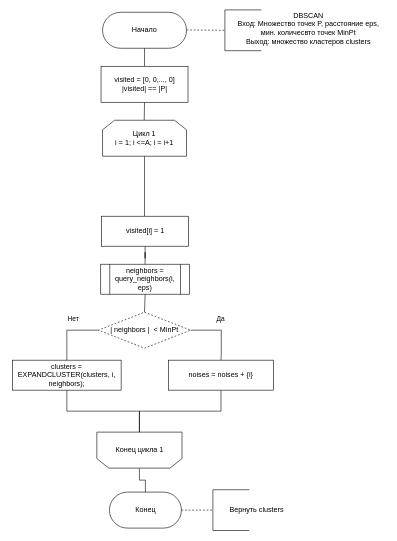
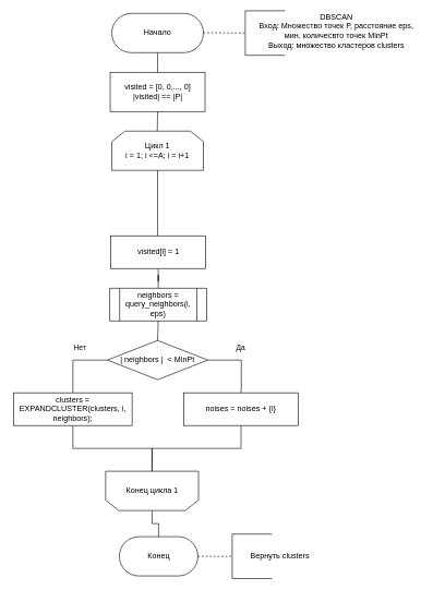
  <mxCell id="0" />
  <mxCell id="1" parent="0" />
  <mxCell id="2" value="Начало" style="rounded=1;whiteSpace=wrap;html=1;arcSize=50;" parent="1" vertex="1"><mxGeometry x="170" y="20" width="140" height="60" as="geometry" /></mxCell>
  <mxCell id="3" value="DBSCAN&lt;br&gt;Вход: Множество точек P, расстояние eps, мин. количесвто точек MinPt&lt;br&gt;Выход: множество кластеров clusters" style="text;html=1;strokeColor=none;fillColor=none;align=center;verticalAlign=middle;whiteSpace=wrap;rounded=0;" parent="1" vertex="1"><mxGeometry x="388" y="27" width="250.5" height="40" as="geometry" /></mxCell>
  <mxCell id="4" value="Цикл 1&lt;br&gt;i = 1; i &amp;lt;=A; i = i+1" style="shape=loopLimit;whiteSpace=wrap;html=1;" parent="1" vertex="1"><mxGeometry x="170" y="200" width="140" height="60" as="geometry" /></mxCell>
  <mxCell id="5" value="" style="endArrow=none;html=1;entryX=0.5;entryY=0;entryDx=0;entryDy=0;exitX=0.5;exitY=1;exitDx=0;exitDy=0;" parent="1" source="4" edge="1"><mxGeometry width="50" height="50" relative="1" as="geometry"><mxPoint x="49" y="425" as="sourcePoint" /><mxPoint x="240" y="360" as="targetPoint" /></mxGeometry></mxCell>
  <mxCell id="6" value="Конец" style="rounded=1;whiteSpace=wrap;html=1;arcSize=50;" parent="1" vertex="1"><mxGeometry x="181.5" y="820" width="120" height="60" as="geometry" /></mxCell>
  <mxCell id="7" value="Вернуть clusters" style="text;html=1;resizable=0;points=[];autosize=1;align=left;verticalAlign=top;spacingTop=-4;" parent="1" vertex="1"><mxGeometry x="380" y="840" width="110" height="20" as="geometry" /></mxCell>
  <mxCell id="8" value="" style="edgeStyle=orthogonalEdgeStyle;rounded=0;orthogonalLoop=1;jettySize=auto;html=1;endArrow=none;endFill=0;" edge="1" parent="1" source="9" target="6"><mxGeometry relative="1" as="geometry" /></mxCell>
  <mxCell id="9" value="Конец цикла 1" style="shape=loopLimit;whiteSpace=wrap;html=1;direction=west;" parent="1" vertex="1"><mxGeometry x="160.5" y="720" width="142" height="60" as="geometry" /></mxCell>
  <mxCell id="10" value="" style="endArrow=none;dashed=1;html=1;exitX=1;exitY=0.5;exitDx=0;exitDy=0;entryX=0.5;entryY=1;entryDx=0;entryDy=0;" parent="1" source="6" target="13" edge="1"><mxGeometry width="50" height="50" relative="1" as="geometry"><mxPoint x="273.5" y="600" as="sourcePoint" /><mxPoint x="353.5" y="970" as="targetPoint" /></mxGeometry></mxCell>
  <mxCell id="11" value="" style="shape=partialRectangle;whiteSpace=wrap;html=1;bottom=1;right=1;left=1;top=0;fillColor=none;routingCenterX=-0.5;rotation=90;" parent="1" vertex="1"><mxGeometry x="370" y="20" width="68" height="60" as="geometry" /></mxCell>
  <mxCell id="12" value="" style="endArrow=none;dashed=1;html=1;entryX=0.5;entryY=1;entryDx=0;entryDy=0;" parent="1" target="11" edge="1"><mxGeometry width="50" height="50" relative="1" as="geometry"><mxPoint x="310" y="49.5" as="sourcePoint" /><mxPoint x="350" y="50" as="targetPoint" /></mxGeometry></mxCell>
  <mxCell id="13" value="" style="shape=partialRectangle;whiteSpace=wrap;html=1;bottom=1;right=1;left=1;top=0;fillColor=none;routingCenterX=-0.5;rotation=90;" parent="1" vertex="1"><mxGeometry x="350" y="820" width="68" height="60" as="geometry" /></mxCell>
  <mxCell id="14" value="" style="endArrow=none;html=1;entryX=0.5;entryY=1;entryDx=0;entryDy=0;" parent="1" edge="1"><mxGeometry width="50" height="50" relative="1" as="geometry"><mxPoint x="239.5" y="200" as="sourcePoint" /><mxPoint x="240" y="170" as="targetPoint" /></mxGeometry></mxCell>
  <mxCell id="15" value="" style="endArrow=none;html=1;entryX=0.5;entryY=1;entryDx=0;entryDy=0;" parent="1" target="2" edge="1"><mxGeometry width="50" height="50" relative="1" as="geometry"><mxPoint x="240" y="110" as="sourcePoint" /><mxPoint x="140" y="100" as="targetPoint" /></mxGeometry></mxCell>
  <mxCell id="16" value="neighbors = query_neighbors(i, eps)" style="shape=process;whiteSpace=wrap;html=1;backgroundOutline=1;" parent="1" vertex="1"><mxGeometry x="167" y="440" width="148" height="50" as="geometry" /></mxCell>
  <mxCell id="17" style="edgeStyle=orthogonalEdgeStyle;rounded=0;orthogonalLoop=1;jettySize=auto;html=1;entryX=0.5;entryY=0;entryDx=0;entryDy=0;endArrow=none;endFill=0;" edge="1" parent="1" source="21" target="29"><mxGeometry relative="1" as="geometry"><Array as="points"><mxPoint x="368" y="550" /><mxPoint x="368" y="590" /><mxPoint x="368" y="590" /></Array></mxGeometry></mxCell>
  <mxCell id="18" value="Да" style="edgeLabel;html=1;align=center;verticalAlign=middle;resizable=0;points=[];" vertex="1" connectable="0" parent="17"><mxGeometry x="-0.083" y="-2" relative="1" as="geometry"><mxPoint x="4" y="-22" as="offset" /></mxGeometry></mxCell>
  <mxCell id="19" style="edgeStyle=orthogonalEdgeStyle;rounded=0;orthogonalLoop=1;jettySize=auto;html=1;entryX=0.5;entryY=0;entryDx=0;entryDy=0;endArrow=none;endFill=0;" edge="1" parent="1" source="21" target="23"><mxGeometry relative="1" as="geometry"><Array as="points"><mxPoint x="110" y="550" /><mxPoint x="110" y="600" /></Array></mxGeometry></mxCell>
  <mxCell id="20" value="Нет" style="edgeLabel;html=1;align=center;verticalAlign=middle;resizable=0;points=[];" vertex="1" connectable="0" parent="19"><mxGeometry x="-0.363" relative="1" as="geometry"><mxPoint x="-10" y="-20" as="offset" /></mxGeometry></mxCell>
- <mxCell id="21" value="| neighbors |&amp;nbsp; &amp;lt; MinPt" style="rhombus;whiteSpace=wrap;html=1;dashed=1;" parent="1" vertex="1"><mxGeometry x="163.25" y="520" width="153.5" height="60" as="geometry" /></mxCell>
+ <mxCell id="21" value="| neighbors |&amp;nbsp; &amp;lt; MinPt" style="rhombus;whiteSpace=wrap;html=1;" parent="1" vertex="1"><mxGeometry x="163.25" y="520" width="153.5" height="60" as="geometry" /></mxCell>
  <mxCell id="22" style="edgeStyle=orthogonalEdgeStyle;rounded=0;orthogonalLoop=1;jettySize=auto;html=1;entryX=0.5;entryY=1;entryDx=0;entryDy=0;endArrow=none;endFill=0;" edge="1" parent="1" source="23" target="9"><mxGeometry relative="1" as="geometry" /></mxCell>
  <mxCell id="23" value="clusters = EXPANDCLUSTER(clusters, i, neighbors);" style="rounded=0;whiteSpace=wrap;html=1;" parent="1" vertex="1"><mxGeometry x="20" y="600" width="181" height="50" as="geometry" /></mxCell>
  <mxCell id="24" value="" style="endArrow=none;html=1;entryX=0.5;entryY=1;entryDx=0;entryDy=0;exitX=0.5;exitY=0;exitDx=0;exitDy=0;" parent="1" source="21" target="16" edge="1"><mxGeometry width="50" height="50" relative="1" as="geometry"><mxPoint x="110" y="630" as="sourcePoint" /><mxPoint x="160" y="580" as="targetPoint" /></mxGeometry></mxCell>
  <mxCell id="25" value="visited = [0, 0,..., 0]&lt;br&gt;|visited| == |P|" style="rounded=0;whiteSpace=wrap;html=1;" vertex="1" parent="1"><mxGeometry x="167.5" y="110" width="145" height="60" as="geometry" /></mxCell>
  <mxCell id="26" value="" style="edgeStyle=orthogonalEdgeStyle;rounded=0;orthogonalLoop=1;jettySize=auto;html=1;endArrow=none;endFill=0;" edge="1" parent="1" source="27" target="16"><mxGeometry relative="1" as="geometry" /></mxCell>
  <mxCell id="27" value="visited[i] = 1" style="rounded=0;whiteSpace=wrap;html=1;" vertex="1" parent="1"><mxGeometry x="168.5" y="360" width="145" height="50" as="geometry" /></mxCell>
  <mxCell id="28" style="edgeStyle=orthogonalEdgeStyle;rounded=0;orthogonalLoop=1;jettySize=auto;html=1;entryX=0.5;entryY=1;entryDx=0;entryDy=0;endArrow=none;endFill=0;" edge="1" parent="1" source="29" target="9"><mxGeometry relative="1" as="geometry" /></mxCell>
  <mxCell id="29" value="noises = noises + {i}" style="rounded=0;whiteSpace=wrap;html=1;" vertex="1" parent="1"><mxGeometry x="280" y="600" width="175" height="50" as="geometry" /></mxCell>
